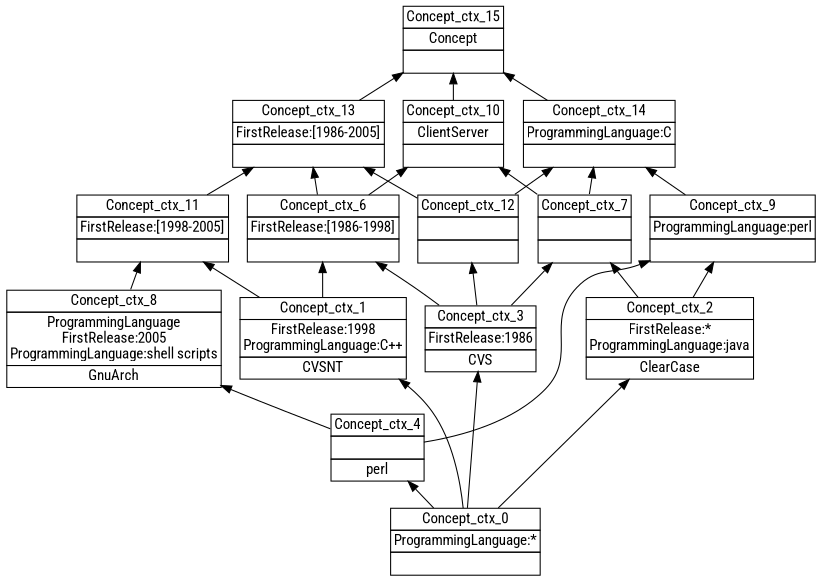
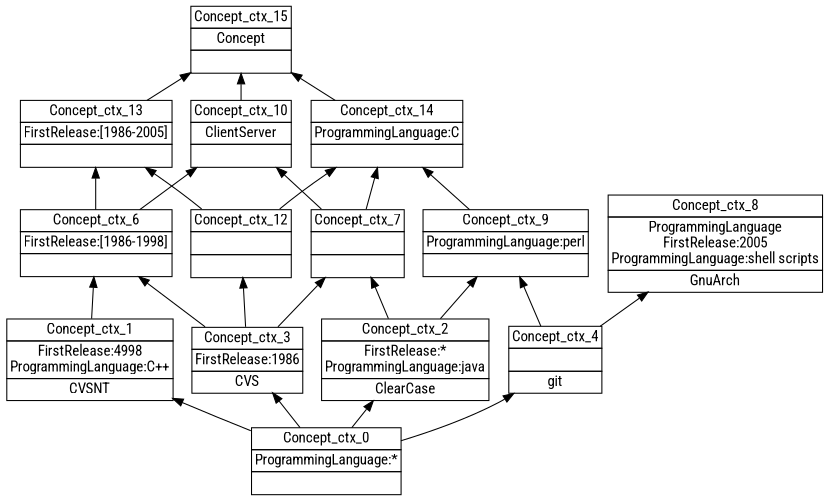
  digraph {
    fontname="Roboto Condensed"
    nodesep=0.2
    rankdir=BT
    ranksep=0.3
    node [fontname="Roboto Condensed" margin="0.03,0.03" shape=none]
    edge [fontname="Roboto Condensed" headport=p tailport=p]
    n1 [label=<<table border="0" cellborder="1" cellspacing="0" port="p"><tr><td>Concept_ctx_15</td></tr><tr><td>Concept<br/></td></tr><tr><td><br/></td></tr></table>>]
    n2 [label=<<table border="0" cellborder="1" cellspacing="0" port="p"><tr><td>Concept_ctx_10</td></tr><tr><td>ClientServer<br/></td></tr><tr><td><br/></td></tr></table>>]
    n3 [label=<<table border="0" cellborder="1" cellspacing="0" port="p"><tr><td>Concept_ctx_0</td></tr><tr><td>ProgrammingLanguage:*<br/></td></tr><tr><td><br/></td></tr></table>>]
    n4 [label=<<table border="0" cellborder="1" cellspacing="0" port="p"><tr><td>Concept_ctx_3</td></tr><tr><td>FirstRelease:1986<br/></td></tr><tr><td>CVS<br/></td></tr></table>>]
-   n5 [label=<<table border="0" cellborder="1" cellspacing="0" port="p"><tr><td>Concept_ctx_1</td></tr><tr><td>FirstRelease:1998<br/>ProgrammingLanguage:C++<br/></td></tr><tr><td>CVSNT<br/></td></tr></table>>]
+   n5 [label=<<table border="0" cellborder="1" cellspacing="0" port="p"><tr><td>Concept_ctx_1</td></tr><tr><td>FirstRelease:4998<br/>ProgrammingLanguage:C++<br/></td></tr><tr><td>CVSNT<br/></td></tr></table>>]
    n6 [label=<<table border="0" cellborder="1" cellspacing="0" port="p"><tr><td>Concept_ctx_2</td></tr><tr><td>FirstRelease:*<br/>ProgrammingLanguage:java<br/></td></tr><tr><td>ClearCase<br/></td></tr></table>>]
-   n7 [label=<<table border="0" cellborder="1" cellspacing="0" port="p"><tr><td>Concept_ctx_4</td></tr><tr><td><br/></td></tr><tr><td>perl<br/></td></tr></table>>]
+   n7 [label=<<table border="0" cellborder="1" cellspacing="0" port="p"><tr><td>Concept_ctx_4</td></tr><tr><td><br/></td></tr><tr><td>git<br/></td></tr></table>>]
    n8 [label=<<table border="0" cellborder="1" cellspacing="0" port="p"><tr><td>Concept_ctx_12</td></tr><tr><td><br/></td></tr><tr><td><br/></td></tr></table>>]
    n9 [label=<<table border="0" cellborder="1" cellspacing="0" port="p"><tr><td>Concept_ctx_6</td></tr><tr><td>FirstRelease:[1986-1998]<br/></td></tr><tr><td><br/></td></tr></table>>]
    n10 [label=<<table border="0" cellborder="1" cellspacing="0" port="p"><tr><td>Concept_ctx_7</td></tr><tr><td><br/></td></tr><tr><td><br/></td></tr></table>>]
-   n11 [label=<<table border="0" cellborder="1" cellspacing="0" port="p"><tr><td>Concept_ctx_11</td></tr><tr><td>FirstRelease:[1998-2005]<br/></td></tr><tr><td><br/></td></tr></table>>]
    n12 [label=<<table border="0" cellborder="1" cellspacing="0" port="p"><tr><td>Concept_ctx_9</td></tr><tr><td>ProgrammingLanguage:perl<br/></td></tr><tr><td><br/></td></tr></table>>]
    n13 [label=<<table border="0" cellborder="1" cellspacing="0" port="p"><tr><td>Concept_ctx_8</td></tr><tr><td>ProgrammingLanguage<br/>FirstRelease:2005<br/>ProgrammingLanguage:shell scripts<br/></td></tr><tr><td>GnuArch<br/></td></tr></table>>]
    n14 [label=<<table border="0" cellborder="1" cellspacing="0" port="p"><tr><td>Concept_ctx_13</td></tr><tr><td>FirstRelease:[1986-2005]<br/></td></tr><tr><td><br/></td></tr></table>>]
    n15 [label=<<table border="0" cellborder="1" cellspacing="0" port="p"><tr><td>Concept_ctx_14</td></tr><tr><td>ProgrammingLanguage:C<br/></td></tr><tr><td><br/></td></tr></table>>]
    n2 -> n1
    n3 -> n4
    n3 -> n5
    n3 -> n6
    n3 -> n7
    n4 -> n8
    n4 -> n9
    n4 -> n10
    n5 -> n9
-   n5 -> n11
    n6 -> n10
    n6 -> n12
    n7 -> n12
    n7 -> n13
    n8 -> n14
    n8 -> n15
    n9 -> n2
    n9 -> n14
    n10 -> n2
    n10 -> n15
-   n11 -> n14
    n12 -> n15
-   n13 -> n11
    n14 -> n1
    n15 -> n1
  }
